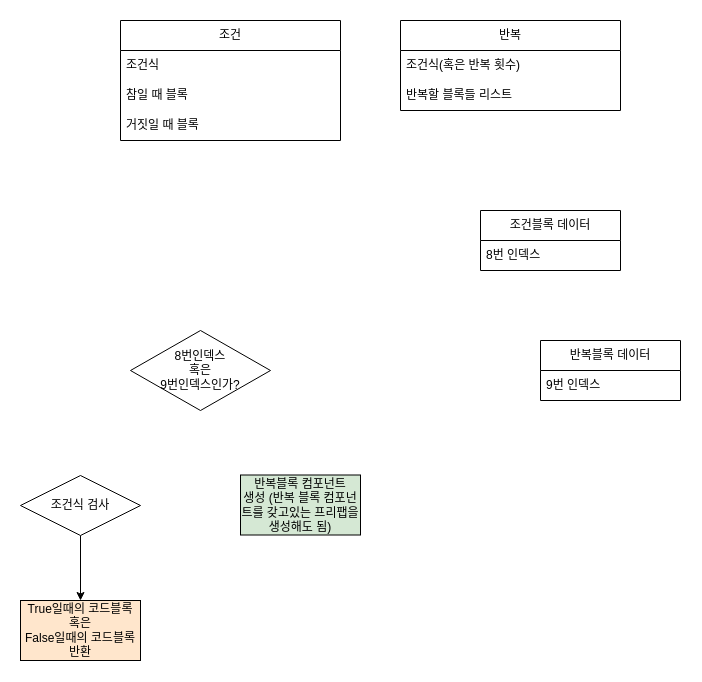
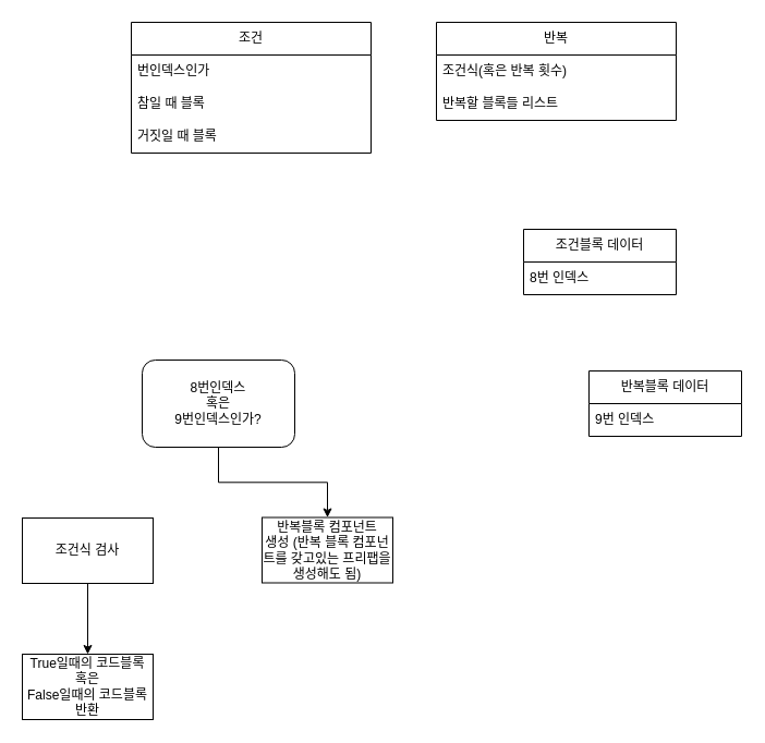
  <mxCell id="0" />
  <mxCell id="1" parent="0" />
  <mxCell id="2" value="조건" style="swimlane;fontStyle=0;childLayout=stackLayout;horizontal=1;startSize=30;horizontalStack=0;resizeParent=1;resizeParentMax=0;resizeLast=0;collapsible=1;marginBottom=0;whiteSpace=wrap;html=1;" vertex="1" parent="1"><mxGeometry x="120" y="20" width="220" height="120" as="geometry" /></mxCell>
- <mxCell id="3" value="조건식" style="text;strokeColor=none;fillColor=none;align=left;verticalAlign=middle;spacingLeft=4;spacingRight=4;overflow=hidden;points=[[0,0.5],[1,0.5]];portConstraint=eastwest;rotatable=0;whiteSpace=wrap;html=1;" vertex="1" parent="2"><mxGeometry y="30" width="220" height="30" as="geometry" /></mxCell>
+ <mxCell id="3" value="번인덱스인가" style="text;strokeColor=none;fillColor=none;align=left;verticalAlign=middle;spacingLeft=4;spacingRight=4;overflow=hidden;points=[[0,0.5],[1,0.5]];portConstraint=eastwest;rotatable=0;whiteSpace=wrap;html=1;" vertex="1" parent="2"><mxGeometry y="30" width="220" height="30" as="geometry" /></mxCell>
  <mxCell id="4" value="참일 때 블록" style="text;strokeColor=none;fillColor=none;align=left;verticalAlign=middle;spacingLeft=4;spacingRight=4;overflow=hidden;points=[[0,0.5],[1,0.5]];portConstraint=eastwest;rotatable=0;whiteSpace=wrap;html=1;" vertex="1" parent="2"><mxGeometry y="60" width="220" height="30" as="geometry" /></mxCell>
  <mxCell id="5" value="거짓일 때 블록" style="text;strokeColor=none;fillColor=none;align=left;verticalAlign=middle;spacingLeft=4;spacingRight=4;overflow=hidden;points=[[0,0.5],[1,0.5]];portConstraint=eastwest;rotatable=0;whiteSpace=wrap;html=1;" vertex="1" parent="2"><mxGeometry y="90" width="220" height="30" as="geometry" /></mxCell>
  <mxCell id="6" value="반복" style="swimlane;fontStyle=0;childLayout=stackLayout;horizontal=1;startSize=30;horizontalStack=0;resizeParent=1;resizeParentMax=0;resizeLast=0;collapsible=1;marginBottom=0;whiteSpace=wrap;html=1;" vertex="1" parent="1"><mxGeometry x="400" y="20" width="220" height="90" as="geometry" /></mxCell>
  <mxCell id="7" value="조건식(혹은 반복 횟수)" style="text;strokeColor=none;fillColor=none;align=left;verticalAlign=middle;spacingLeft=4;spacingRight=4;overflow=hidden;points=[[0,0.5],[1,0.5]];portConstraint=eastwest;rotatable=0;whiteSpace=wrap;html=1;" vertex="1" parent="6"><mxGeometry y="30" width="220" height="30" as="geometry" /></mxCell>
  <mxCell id="8" value="반복할 블록들 리스트" style="text;strokeColor=none;fillColor=none;align=left;verticalAlign=middle;spacingLeft=4;spacingRight=4;overflow=hidden;points=[[0,0.5],[1,0.5]];portConstraint=eastwest;rotatable=0;whiteSpace=wrap;html=1;" vertex="1" parent="6"><mxGeometry y="60" width="220" height="30" as="geometry" /></mxCell>
  <mxCell id="9" value="조건블록 데이터" style="swimlane;fontStyle=0;childLayout=stackLayout;horizontal=1;startSize=30;horizontalStack=0;resizeParent=1;resizeParentMax=0;resizeLast=0;collapsible=1;marginBottom=0;whiteSpace=wrap;html=1;" vertex="1" parent="1"><mxGeometry x="480" y="210" width="140" height="60" as="geometry" /></mxCell>
  <mxCell id="10" value="8번 인덱스" style="text;strokeColor=none;fillColor=none;align=left;verticalAlign=middle;spacingLeft=4;spacingRight=4;overflow=hidden;points=[[0,0.5],[1,0.5]];portConstraint=eastwest;rotatable=0;whiteSpace=wrap;html=1;" vertex="1" parent="9"><mxGeometry y="30" width="140" height="30" as="geometry" /></mxCell>
  <mxCell id="11" value="반복블록 데이터" style="swimlane;fontStyle=0;childLayout=stackLayout;horizontal=1;startSize=30;horizontalStack=0;resizeParent=1;resizeParentMax=0;resizeLast=0;collapsible=1;marginBottom=0;whiteSpace=wrap;html=1;" vertex="1" parent="1"><mxGeometry x="540" y="340" width="140" height="60" as="geometry" /></mxCell>
  <mxCell id="12" value="9번 인덱스" style="text;strokeColor=none;fillColor=none;align=left;verticalAlign=middle;spacingLeft=4;spacingRight=4;overflow=hidden;points=[[0,0.5],[1,0.5]];portConstraint=eastwest;rotatable=0;whiteSpace=wrap;html=1;" vertex="1" parent="11"><mxGeometry y="30" width="140" height="30" as="geometry" /></mxCell>
- <mxCell id="14" value="8번인덱스&lt;div&gt;혹은&lt;/div&gt;&lt;div&gt;9번인덱스인가?&lt;/div&gt;" style="rhombus;whiteSpace=wrap;html=1;" vertex="1" parent="1"><mxGeometry x="130" y="330" width="140" height="80" as="geometry" /></mxCell>
+ <mxCell id="13" style="edgeStyle=orthogonalEdgeStyle;rounded=0;orthogonalLoop=1;jettySize=auto;html=1;" edge="1" parent="1" source="14" target="17"><mxGeometry relative="1" as="geometry" /></mxCell>
+ <mxCell id="14" value="8번인덱스&lt;div&gt;혹은&lt;/div&gt;&lt;div&gt;9번인덱스인가?&lt;/div&gt;" style="whiteSpace=wrap;html=1;rounded=1;" vertex="1" parent="1"><mxGeometry x="130" y="330" width="140" height="80" as="geometry" /></mxCell>
  <mxCell id="15" style="edgeStyle=orthogonalEdgeStyle;rounded=0;orthogonalLoop=1;jettySize=auto;html=1;" edge="1" parent="1" source="16" target="18"><mxGeometry relative="1" as="geometry" /></mxCell>
- <mxCell id="16" value="조건식 검사" style="rhombus;whiteSpace=wrap;html=1;" vertex="1" parent="1"><mxGeometry x="20" y="475" width="120" height="60" as="geometry" /></mxCell>
- <mxCell id="17" value="반복블록 컴포넌트&lt;div&gt;생성 (반복 블록 컴포넌트를 갖고있는 프리팹을 생성해도 됨)&lt;/div&gt;" style="rounded=0;whiteSpace=wrap;html=1;fillColor=#d5e8d4;" vertex="1" parent="1"><mxGeometry x="240" y="474.5" width="120" height="60" as="geometry" /></mxCell>
- <mxCell id="18" value="True일때의 코드블록&lt;div&gt;혹은&lt;/div&gt;&lt;div&gt;False일때의 코드블록&lt;/div&gt;&lt;div&gt;반환&lt;/div&gt;" style="rounded=0;whiteSpace=wrap;html=1;fillColor=#ffe6cc;" vertex="1" parent="1"><mxGeometry x="20" y="600" width="120" height="60" as="geometry" /></mxCell>
+ <mxCell id="16" value="조건식 검사" style="rounded=0;whiteSpace=wrap;html=1;" vertex="1" parent="1"><mxGeometry x="20" y="475" width="120" height="60" as="geometry" /></mxCell>
+ <mxCell id="17" value="반복블록 컴포넌트&lt;div&gt;생성 (반복 블록 컴포넌트를 갖고있는 프리팹을 생성해도 됨)&lt;/div&gt;" style="rounded=0;whiteSpace=wrap;html=1;" vertex="1" parent="1"><mxGeometry x="240" y="474.5" width="120" height="60" as="geometry" /></mxCell>
+ <mxCell id="18" value="True일때의 코드블록&lt;div&gt;혹은&lt;/div&gt;&lt;div&gt;False일때의 코드블록&lt;/div&gt;&lt;div&gt;반환&lt;/div&gt;" style="rounded=0;whiteSpace=wrap;html=1;" vertex="1" parent="1"><mxGeometry x="20" y="600" width="120" height="60" as="geometry" /></mxCell>
